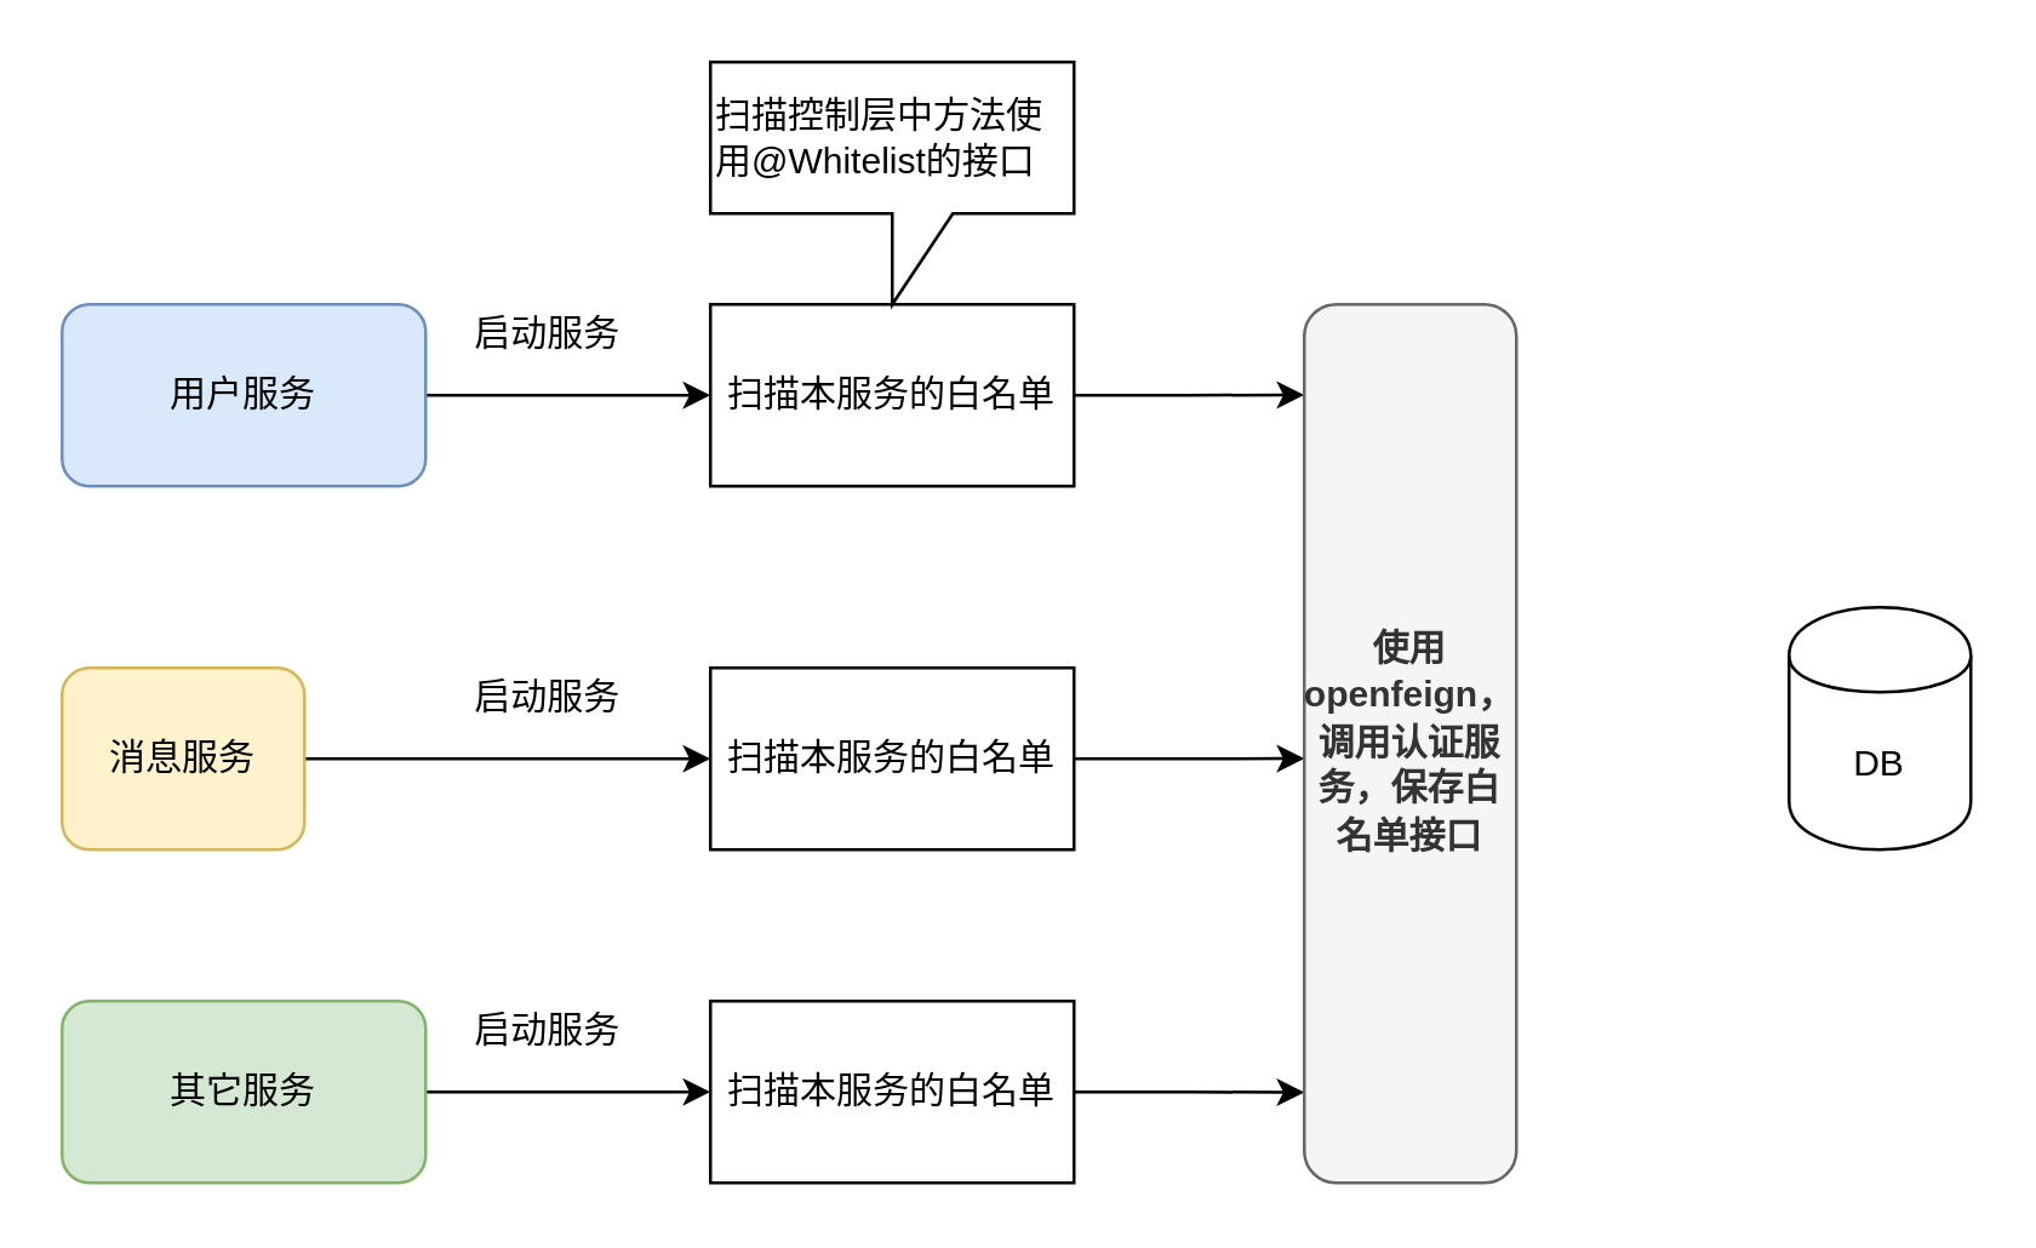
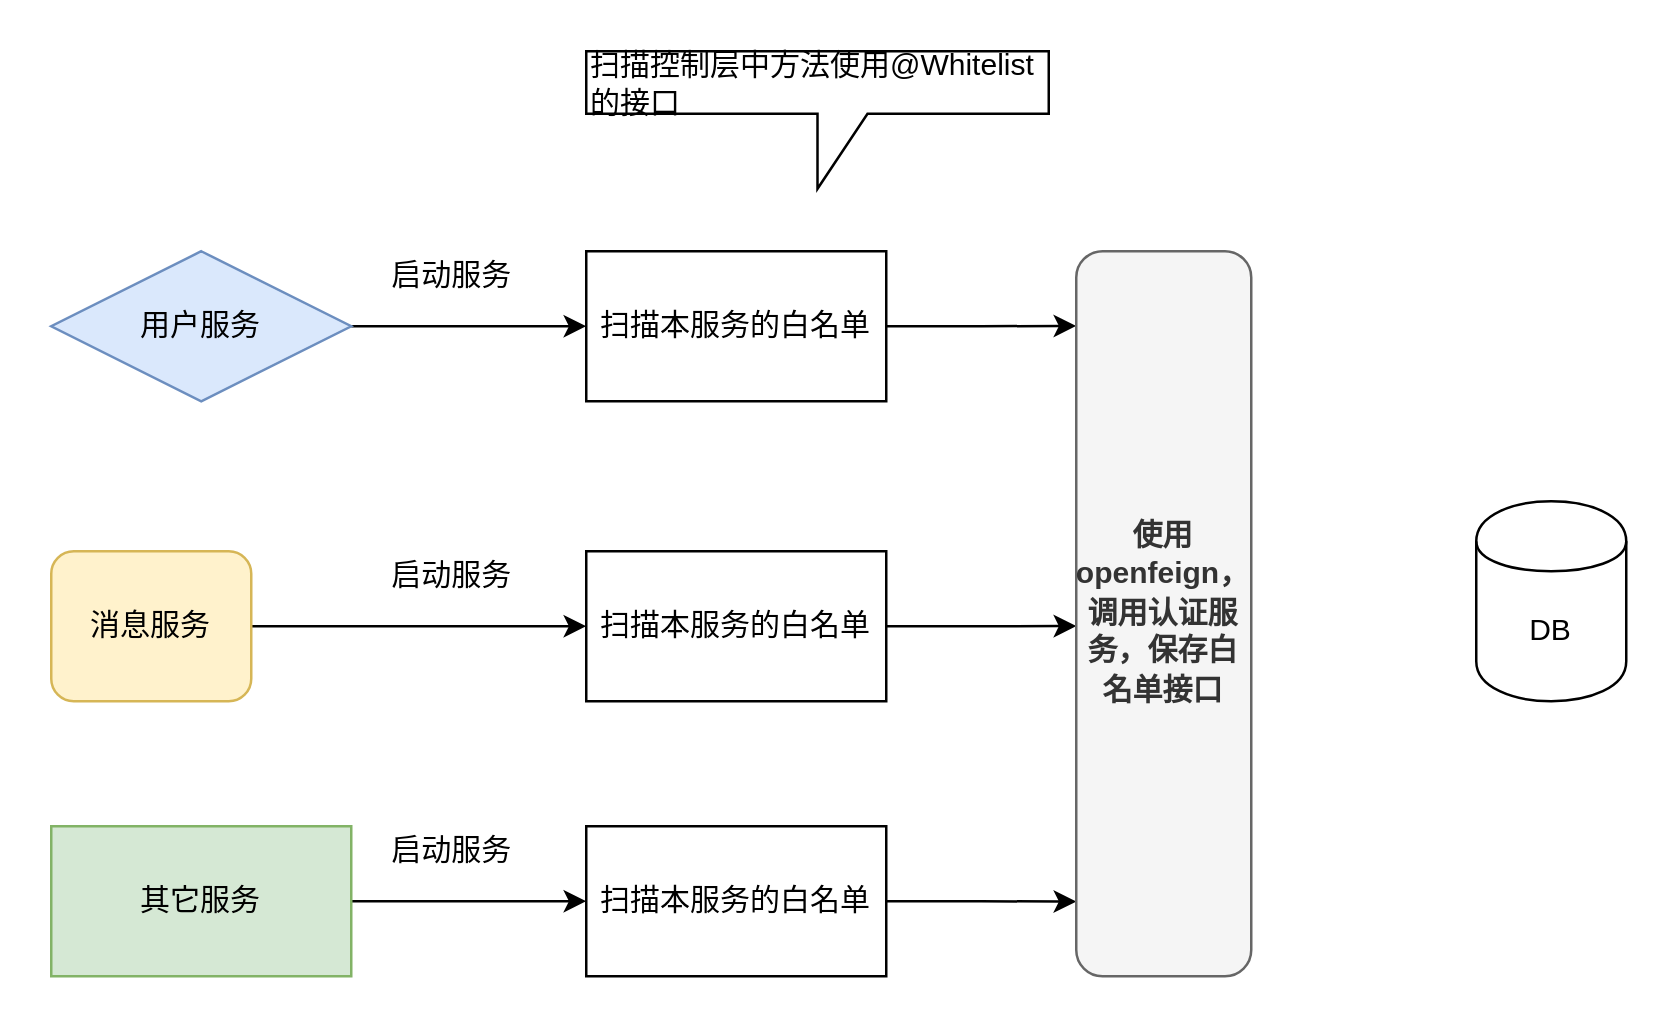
  <mxCell id="0" />
  <mxCell id="1" parent="0" />
  <mxCell id="2" value="" style="edgeStyle=orthogonalEdgeStyle;rounded=0;orthogonalLoop=1;jettySize=auto;html=1;" parent="1" source="3" target="6" edge="1"><mxGeometry relative="1" as="geometry"><mxPoint x="220" y="130" as="targetPoint" /></mxGeometry></mxCell>
- <mxCell id="3" value="用户服务" style="rounded=1;whiteSpace=wrap;html=1;fillColor=#dae8fc;strokeColor=#6c8ebf;" parent="1" vertex="1"><mxGeometry x="20" y="100" width="120" height="60" as="geometry" /></mxCell>
+ <mxCell id="3" value="用户服务" style="rhombus;whiteSpace=wrap;html=1;fillColor=#dae8fc;strokeColor=#6c8ebf;" parent="1" vertex="1"><mxGeometry x="20" y="100" width="120" height="60" as="geometry" /></mxCell>
  <mxCell id="4" value="启动服务" style="text;html=1;align=center;verticalAlign=middle;resizable=0;points=[];autosize=1;" parent="1" vertex="1"><mxGeometry x="150" y="100" width="60" height="20" as="geometry" /></mxCell>
  <mxCell id="5" style="edgeStyle=orthogonalEdgeStyle;rounded=0;orthogonalLoop=1;jettySize=auto;html=1;entryX=0;entryY=0.103;entryDx=0;entryDy=0;entryPerimeter=0;" parent="1" source="6" target="18" edge="1"><mxGeometry relative="1" as="geometry" /></mxCell>
  <mxCell id="6" value="扫描本服务的白名单" style="rounded=0;whiteSpace=wrap;html=1;" parent="1" vertex="1"><mxGeometry x="234" y="100" width="120" height="60" as="geometry" /></mxCell>
  <mxCell id="7" value="" style="edgeStyle=orthogonalEdgeStyle;rounded=0;orthogonalLoop=1;jettySize=auto;html=1;" parent="1" source="8" target="11" edge="1"><mxGeometry relative="1" as="geometry"><mxPoint x="220" y="250" as="targetPoint" /></mxGeometry></mxCell>
  <mxCell id="8" value="消息服务" style="rounded=1;whiteSpace=wrap;html=1;fillColor=#fff2cc;strokeColor=#d6b656;" parent="1" vertex="1"><mxGeometry x="20" y="220" width="80" height="60" as="geometry" /></mxCell>
  <mxCell id="9" value="启动服务" style="text;html=1;align=center;verticalAlign=middle;resizable=0;points=[];autosize=1;" parent="1" vertex="1"><mxGeometry x="150" y="220" width="60" height="20" as="geometry" /></mxCell>
  <mxCell id="10" style="edgeStyle=orthogonalEdgeStyle;rounded=0;orthogonalLoop=1;jettySize=auto;html=1;entryX=0;entryY=0.517;entryDx=0;entryDy=0;entryPerimeter=0;" parent="1" source="11" target="18" edge="1"><mxGeometry relative="1" as="geometry" /></mxCell>
  <mxCell id="11" value="扫描本服务的白名单" style="rounded=0;whiteSpace=wrap;html=1;" parent="1" vertex="1"><mxGeometry x="234" y="220" width="120" height="60" as="geometry" /></mxCell>
  <mxCell id="12" value="" style="edgeStyle=orthogonalEdgeStyle;rounded=0;orthogonalLoop=1;jettySize=auto;html=1;" parent="1" source="13" target="16" edge="1"><mxGeometry relative="1" as="geometry"><mxPoint x="220" y="360" as="targetPoint" /></mxGeometry></mxCell>
- <mxCell id="13" value="其它服务" style="rounded=1;whiteSpace=wrap;html=1;fillColor=#d5e8d4;strokeColor=#82b366;" parent="1" vertex="1"><mxGeometry x="20" y="330" width="120" height="60" as="geometry" /></mxCell>
+ <mxCell id="13" value="其它服务" style="whiteSpace=wrap;html=1;fillColor=#d5e8d4;strokeColor=#82b366;rounded=0;" parent="1" vertex="1"><mxGeometry x="20" y="330" width="120" height="60" as="geometry" /></mxCell>
  <mxCell id="14" value="启动服务" style="text;html=1;align=center;verticalAlign=middle;resizable=0;points=[];autosize=1;" parent="1" vertex="1"><mxGeometry x="150" y="330" width="60" height="20" as="geometry" /></mxCell>
  <mxCell id="15" style="edgeStyle=orthogonalEdgeStyle;rounded=0;orthogonalLoop=1;jettySize=auto;html=1;entryX=0;entryY=0.897;entryDx=0;entryDy=0;entryPerimeter=0;" parent="1" source="16" target="18" edge="1"><mxGeometry relative="1" as="geometry" /></mxCell>
  <mxCell id="16" value="扫描本服务的白名单" style="rounded=0;whiteSpace=wrap;html=1;" parent="1" vertex="1"><mxGeometry x="234" y="330" width="120" height="60" as="geometry" /></mxCell>
  <mxCell id="17" value="DB" style="shape=cylinder;whiteSpace=wrap;html=1;boundedLbl=1;backgroundOutline=1;" parent="1" vertex="1"><mxGeometry x="590" y="200" width="60" height="80" as="geometry" /></mxCell>
  <mxCell id="18" value="&lt;p style=&quot;line-height: 130%&quot;&gt;使用openfeign，调用认证服务，&lt;span&gt;保存&lt;/span&gt;&lt;span&gt;白名单接口&lt;/span&gt;&lt;/p&gt;" style="rounded=1;whiteSpace=wrap;html=1;fontStyle=1;horizontal=1;verticalAlign=middle;align=center;fillColor=#f5f5f5;strokeColor=#666666;fontColor=#333333;" parent="1" vertex="1"><mxGeometry x="430" y="100" width="70" height="290" as="geometry" /></mxCell>
- <mxCell id="19" value="扫描控制层中方法使用@Whitelist的接口" style="shape=callout;whiteSpace=wrap;html=1;perimeter=calloutPerimeter;align=left;" parent="1" vertex="1"><mxGeometry x="234" y="20" width="120" height="80" as="geometry" /></mxCell>
+ <mxCell id="19" value="扫描控制层中方法使用@Whitelist的接口" style="shape=callout;whiteSpace=wrap;html=1;perimeter=calloutPerimeter;align=left;" parent="1" vertex="1"><mxGeometry x="234" y="20" width="185" height="55" as="geometry" /></mxCell>
